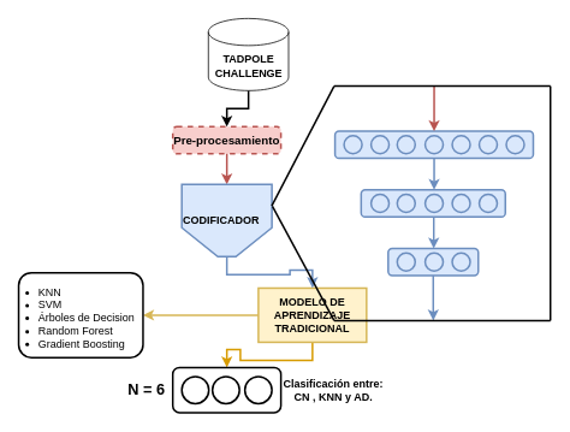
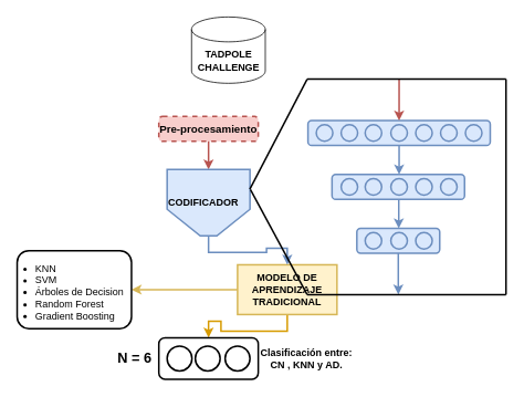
  <mxCell id="0" />
  <mxCell id="1" parent="0" />
  <mxCell id="2" value="Pre-procesamiento" style="rounded=1;whiteSpace=wrap;html=1;fontSize=13;fillColor=#f8cecc;strokeColor=#b85450;fontStyle=1;strokeWidth=2;dashed=1;" parent="1" vertex="1"><mxGeometry x="191" y="140" width="120" height="30" as="geometry" /></mxCell>
  <mxCell id="3" style="edgeStyle=orthogonalEdgeStyle;rounded=0;orthogonalLoop=1;jettySize=auto;html=1;entryX=0.5;entryY=1;entryDx=0;entryDy=0;exitX=0.5;exitY=1;exitDx=0;exitDy=0;strokeWidth=2;fillColor=#f8cecc;strokeColor=#b85450;" parent="1" source="2" target="14" edge="1"><mxGeometry relative="1" as="geometry"><mxPoint x="333" y="175" as="sourcePoint" /><mxPoint x="252" y="184" as="targetPoint" /></mxGeometry></mxCell>
  <mxCell id="4" style="edgeStyle=orthogonalEdgeStyle;rounded=0;orthogonalLoop=1;jettySize=auto;html=1;exitX=0.5;exitY=1;exitDx=0;exitDy=0;entryX=0.5;entryY=0;entryDx=0;entryDy=0;strokeWidth=2;fillColor=#ffe6cc;strokeColor=#d79b00;" parent="1" source="6" target="8" edge="1"><mxGeometry relative="1" as="geometry" /></mxCell>
  <mxCell id="5" style="edgeStyle=orthogonalEdgeStyle;rounded=0;orthogonalLoop=1;jettySize=auto;html=1;exitX=0;exitY=0.5;exitDx=0;exitDy=0;entryX=1;entryY=0.5;entryDx=0;entryDy=0;strokeWidth=2;fillColor=#fff2cc;strokeColor=#d6b656;" edge="1" parent="1" source="6" target="43"><mxGeometry relative="1" as="geometry" /></mxCell>
  <mxCell id="6" value="MODELO DE APRENDIZAJE&lt;br&gt;TRADICIONAL" style="rounded=0;whiteSpace=wrap;html=1;fillColor=#fff2cc;strokeColor=#d6b656;fontStyle=1;strokeWidth=2;" parent="1" vertex="1"><mxGeometry x="286" y="319" width="120" height="60" as="geometry" /></mxCell>
  <mxCell id="7" style="edgeStyle=orthogonalEdgeStyle;rounded=0;orthogonalLoop=1;jettySize=auto;html=1;exitX=0.5;exitY=0;exitDx=0;exitDy=0;entryX=0.5;entryY=0;entryDx=0;entryDy=0;strokeWidth=2;fillColor=#dae8fc;strokeColor=#6c8ebf;" parent="1" source="14" target="6" edge="1"><mxGeometry relative="1" as="geometry"><mxPoint x="253" y="387" as="sourcePoint" /><mxPoint x="253" y="409" as="targetPoint" /></mxGeometry></mxCell>
  <mxCell id="8" value="" style="rounded=1;whiteSpace=wrap;html=1;strokeWidth=2;" parent="1" vertex="1"><mxGeometry x="191" y="407" width="120" height="50" as="geometry" /></mxCell>
  <mxCell id="9" value="" style="ellipse;whiteSpace=wrap;html=1;aspect=fixed;strokeWidth=2;" parent="1" vertex="1"><mxGeometry x="201" y="417" width="30" height="30" as="geometry" /></mxCell>
  <mxCell id="10" value="" style="ellipse;whiteSpace=wrap;html=1;aspect=fixed;fontStyle=1;fillStyle=hatch;strokeWidth=2;" parent="1" vertex="1"><mxGeometry x="235" y="417" width="30" height="30" as="geometry" /></mxCell>
  <mxCell id="11" value="" style="ellipse;whiteSpace=wrap;html=1;aspect=fixed;strokeWidth=2;" parent="1" vertex="1"><mxGeometry x="271" y="417" width="30" height="30" as="geometry" /></mxCell>
  <mxCell id="12" value="N = 6" style="text;html=1;align=center;verticalAlign=middle;whiteSpace=wrap;rounded=0;fontSize=17;fontStyle=1" parent="1" vertex="1"><mxGeometry x="132" y="417" width="60" height="30" as="geometry" /></mxCell>
  <mxCell id="13" value="&lt;span&gt;Clasificación entre: &lt;br&gt;CN , KNN y AD.&lt;/span&gt;" style="text;html=1;align=center;verticalAlign=middle;whiteSpace=wrap;rounded=0;fontStyle=1" parent="1" vertex="1"><mxGeometry x="299" y="412" width="141" height="40" as="geometry" /></mxCell>
  <mxCell id="14" value="&lt;div&gt;&lt;br/&gt;&lt;/div&gt;" style="shape=loopLimit;whiteSpace=wrap;size=40;rotation=-180;verticalAlign=middle;horizontal=0;textDirection=rtl;html=1;fillColor=#dae8fc;strokeColor=#6c8ebf;strokeWidth=2;" parent="1" vertex="1"><mxGeometry x="201" y="204" width="100" height="80" as="geometry" /></mxCell>
  <mxCell id="15" value="CODIFICADOR" style="text;html=1;align=center;verticalAlign=middle;whiteSpace=wrap;rounded=0;fontStyle=1;labelBackgroundColor=none;" parent="1" vertex="1"><mxGeometry x="215" y="229" width="60" height="30" as="geometry" /></mxCell>
  <mxCell id="16" value="" style="endArrow=none;html=1;rounded=0;exitX=0.002;exitY=0.702;exitDx=0;exitDy=0;exitPerimeter=0;strokeWidth=2;" parent="1" source="14" edge="1"><mxGeometry width="50" height="50" relative="1" as="geometry"><mxPoint x="193" y="275" as="sourcePoint" /><mxPoint x="370" y="95" as="targetPoint" /></mxGeometry></mxCell>
  <mxCell id="17" value="" style="endArrow=none;html=1;rounded=0;exitX=-0.005;exitY=0.697;exitDx=0;exitDy=0;exitPerimeter=0;strokeWidth=2;" parent="1" source="14" edge="1"><mxGeometry width="50" height="50" relative="1" as="geometry"><mxPoint x="310" y="245" as="sourcePoint" /><mxPoint x="370" y="355" as="targetPoint" /></mxGeometry></mxCell>
  <mxCell id="18" value="" style="rounded=1;whiteSpace=wrap;html=1;fillColor=#dae8fc;strokeColor=#6c8ebf;strokeWidth=2;" parent="1" vertex="1"><mxGeometry x="371" y="145" width="220" height="30" as="geometry" /></mxCell>
  <mxCell id="19" value="" style="ellipse;whiteSpace=wrap;html=1;aspect=fixed;fillColor=#dae8fc;strokeColor=#6c8ebf;strokeWidth=2;" parent="1" vertex="1"><mxGeometry x="561" y="150" width="20" height="20" as="geometry" /></mxCell>
  <mxCell id="20" value="" style="ellipse;whiteSpace=wrap;html=1;aspect=fixed;fillColor=#dae8fc;strokeColor=#6c8ebf;strokeWidth=2;" parent="1" vertex="1"><mxGeometry x="531" y="150" width="20" height="20" as="geometry" /></mxCell>
  <mxCell id="21" value="" style="ellipse;whiteSpace=wrap;html=1;aspect=fixed;fillColor=#dae8fc;strokeColor=#6c8ebf;strokeWidth=2;" parent="1" vertex="1"><mxGeometry x="501" y="150" width="20" height="20" as="geometry" /></mxCell>
  <mxCell id="22" value="" style="ellipse;whiteSpace=wrap;html=1;aspect=fixed;fillColor=#dae8fc;strokeColor=#6c8ebf;strokeWidth=2;" parent="1" vertex="1"><mxGeometry x="471" y="150" width="20" height="20" as="geometry" /></mxCell>
  <mxCell id="23" value="" style="ellipse;whiteSpace=wrap;html=1;aspect=fixed;fillColor=#dae8fc;strokeColor=#6c8ebf;strokeWidth=2;" parent="1" vertex="1"><mxGeometry x="440" y="150" width="20" height="20" as="geometry" /></mxCell>
  <mxCell id="24" value="" style="ellipse;whiteSpace=wrap;html=1;aspect=fixed;fillColor=#dae8fc;strokeColor=#6c8ebf;strokeWidth=2;" parent="1" vertex="1"><mxGeometry x="411" y="150" width="20" height="20" as="geometry" /></mxCell>
  <mxCell id="25" value="" style="ellipse;whiteSpace=wrap;html=1;aspect=fixed;fillColor=#dae8fc;strokeColor=#6c8ebf;strokeWidth=2;" parent="1" vertex="1"><mxGeometry x="381" y="150" width="20" height="20" as="geometry" /></mxCell>
  <mxCell id="26" value="" style="rounded=1;whiteSpace=wrap;html=1;fillColor=#dae8fc;strokeColor=#6c8ebf;strokeWidth=2;" parent="1" vertex="1"><mxGeometry x="400" y="210" width="160" height="30" as="geometry" /></mxCell>
  <mxCell id="27" value="" style="ellipse;whiteSpace=wrap;html=1;aspect=fixed;fillColor=#dae8fc;strokeColor=#6c8ebf;strokeWidth=2;" parent="1" vertex="1"><mxGeometry x="531" y="215" width="20" height="20" as="geometry" /></mxCell>
  <mxCell id="28" value="" style="ellipse;whiteSpace=wrap;html=1;aspect=fixed;fillColor=#dae8fc;strokeColor=#6c8ebf;strokeWidth=2;" parent="1" vertex="1"><mxGeometry x="501" y="215" width="20" height="20" as="geometry" /></mxCell>
  <mxCell id="29" value="" style="ellipse;whiteSpace=wrap;html=1;aspect=fixed;fillColor=#dae8fc;strokeColor=#6c8ebf;strokeWidth=2;" parent="1" vertex="1"><mxGeometry x="471" y="215" width="20" height="20" as="geometry" /></mxCell>
  <mxCell id="30" value="" style="ellipse;whiteSpace=wrap;html=1;aspect=fixed;fillColor=#dae8fc;strokeColor=#6c8ebf;strokeWidth=2;" parent="1" vertex="1"><mxGeometry x="440" y="215" width="20" height="20" as="geometry" /></mxCell>
  <mxCell id="31" value="" style="ellipse;whiteSpace=wrap;html=1;aspect=fixed;fillColor=#dae8fc;strokeColor=#6c8ebf;strokeWidth=2;" parent="1" vertex="1"><mxGeometry x="411" y="215" width="20" height="20" as="geometry" /></mxCell>
  <mxCell id="32" value="" style="rounded=1;whiteSpace=wrap;html=1;fillColor=#dae8fc;strokeColor=#6c8ebf;strokeWidth=2;" parent="1" vertex="1"><mxGeometry x="430" y="275" width="100" height="30" as="geometry" /></mxCell>
  <mxCell id="33" value="" style="ellipse;whiteSpace=wrap;html=1;aspect=fixed;fillColor=#dae8fc;strokeColor=#6c8ebf;strokeWidth=2;" parent="1" vertex="1"><mxGeometry x="501" y="280" width="20" height="20" as="geometry" /></mxCell>
  <mxCell id="34" value="" style="ellipse;whiteSpace=wrap;html=1;aspect=fixed;fillColor=#dae8fc;strokeColor=#6c8ebf;strokeWidth=2;" parent="1" vertex="1"><mxGeometry x="471" y="280" width="20" height="20" as="geometry" /></mxCell>
  <mxCell id="35" value="" style="ellipse;whiteSpace=wrap;html=1;aspect=fixed;fillColor=#dae8fc;strokeColor=#6c8ebf;strokeWidth=2;" parent="1" vertex="1"><mxGeometry x="440" y="280" width="20" height="20" as="geometry" /></mxCell>
  <mxCell id="36" value="" style="endArrow=classic;html=1;rounded=0;strokeWidth=2;fillColor=#f8cecc;strokeColor=#b85450;" parent="1" edge="1"><mxGeometry width="50" height="50" relative="1" as="geometry"><mxPoint x="481" y="95" as="sourcePoint" /><mxPoint x="481" y="145" as="targetPoint" /></mxGeometry></mxCell>
  <mxCell id="37" value="" style="endArrow=classic;html=1;rounded=0;strokeWidth=2;exitX=0.5;exitY=1;exitDx=0;exitDy=0;fillColor=#dae8fc;strokeColor=#6c8ebf;" parent="1" source="18" edge="1"><mxGeometry width="50" height="50" relative="1" as="geometry"><mxPoint x="481" y="180" as="sourcePoint" /><mxPoint x="481" y="210" as="targetPoint" /></mxGeometry></mxCell>
  <mxCell id="38" value="" style="endArrow=classic;html=1;rounded=0;strokeWidth=2;exitX=0.5;exitY=1;exitDx=0;exitDy=0;fillColor=#dae8fc;strokeColor=#6c8ebf;" parent="1" edge="1"><mxGeometry width="50" height="50" relative="1" as="geometry"><mxPoint x="480.58" y="240" as="sourcePoint" /><mxPoint x="480.58" y="275" as="targetPoint" /></mxGeometry></mxCell>
  <mxCell id="39" value="" style="endArrow=classic;html=1;rounded=0;strokeWidth=2;exitX=0.5;exitY=1;exitDx=0;exitDy=0;fillColor=#dae8fc;strokeColor=#6c8ebf;" parent="1" source="32" edge="1"><mxGeometry width="50" height="50" relative="1" as="geometry"><mxPoint x="501" y="195" as="sourcePoint" /><mxPoint x="480" y="355" as="targetPoint" /></mxGeometry></mxCell>
  <mxCell id="40" value="" style="endArrow=none;html=1;rounded=0;strokeWidth=2;" parent="1" edge="1"><mxGeometry width="50" height="50" relative="1" as="geometry"><mxPoint x="370" y="95" as="sourcePoint" /><mxPoint x="610" y="95" as="targetPoint" /></mxGeometry></mxCell>
  <mxCell id="41" value="" style="endArrow=none;html=1;rounded=0;strokeWidth=2;" parent="1" edge="1"><mxGeometry width="50" height="50" relative="1" as="geometry"><mxPoint x="370" y="355" as="sourcePoint" /><mxPoint x="610" y="355" as="targetPoint" /></mxGeometry></mxCell>
  <mxCell id="42" value="" style="endArrow=none;html=1;rounded=0;strokeWidth=2;" parent="1" edge="1"><mxGeometry width="50" height="50" relative="1" as="geometry"><mxPoint x="610" y="95" as="sourcePoint" /><mxPoint x="610" y="355" as="targetPoint" /></mxGeometry></mxCell>
  <mxCell id="43" value="&lt;ul style=&quot;padding-left: 20px;&quot;&gt;&lt;li&gt;KNN&amp;nbsp;&lt;/li&gt;&lt;li&gt;SVM&lt;/li&gt;&lt;li&gt;Árboles de Decision&lt;/li&gt;&lt;li&gt;Random Forest&lt;/li&gt;&lt;li&gt;Gradient Boosting&lt;/li&gt;&lt;/ul&gt;" style="text;strokeColor=default;fillColor=none;html=1;whiteSpace=wrap;verticalAlign=middle;overflow=hidden;rounded=1;glass=0;strokeWidth=2;" vertex="1" parent="1"><mxGeometry x="20" y="302" width="138" height="94" as="geometry" /></mxCell>
- <mxCell id="44" style="edgeStyle=orthogonalEdgeStyle;rounded=0;orthogonalLoop=1;jettySize=auto;html=1;exitX=0.5;exitY=1;exitDx=0;exitDy=0;exitPerimeter=0;entryX=0.5;entryY=0;entryDx=0;entryDy=0;strokeWidth=2;" edge="1" parent="1" source="45" target="2"><mxGeometry relative="1" as="geometry" /></mxCell>
  <mxCell id="45" value="&lt;b&gt;TADPOLE CHALLENGE&lt;/b&gt;" style="shape=cylinder3;whiteSpace=wrap;html=1;boundedLbl=1;backgroundOutline=1;size=15;" vertex="1" parent="1"><mxGeometry x="230.5" y="20" width="89" height="80" as="geometry" /></mxCell>
